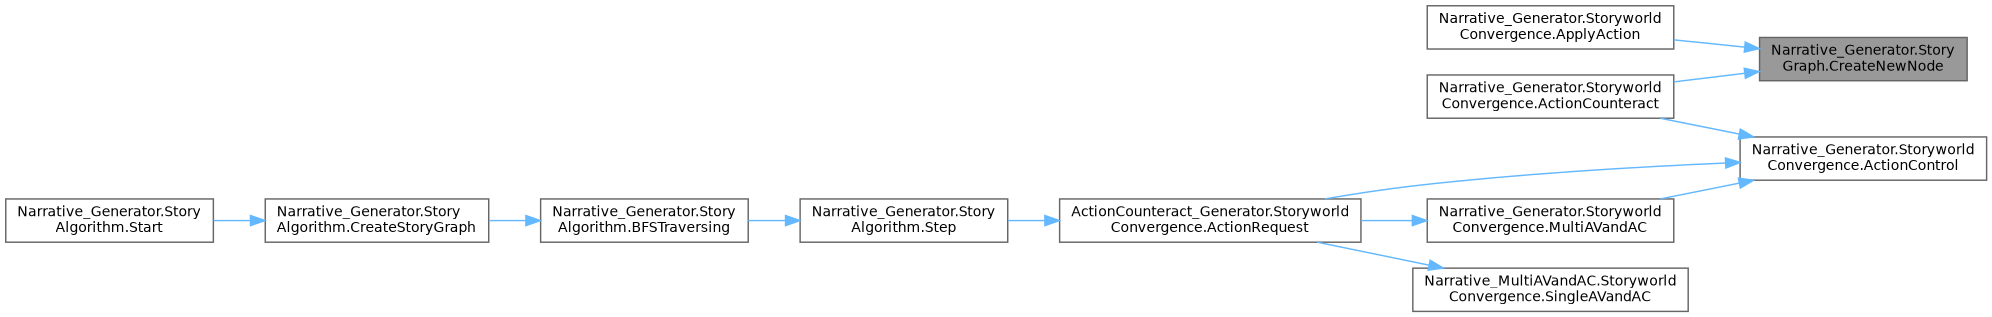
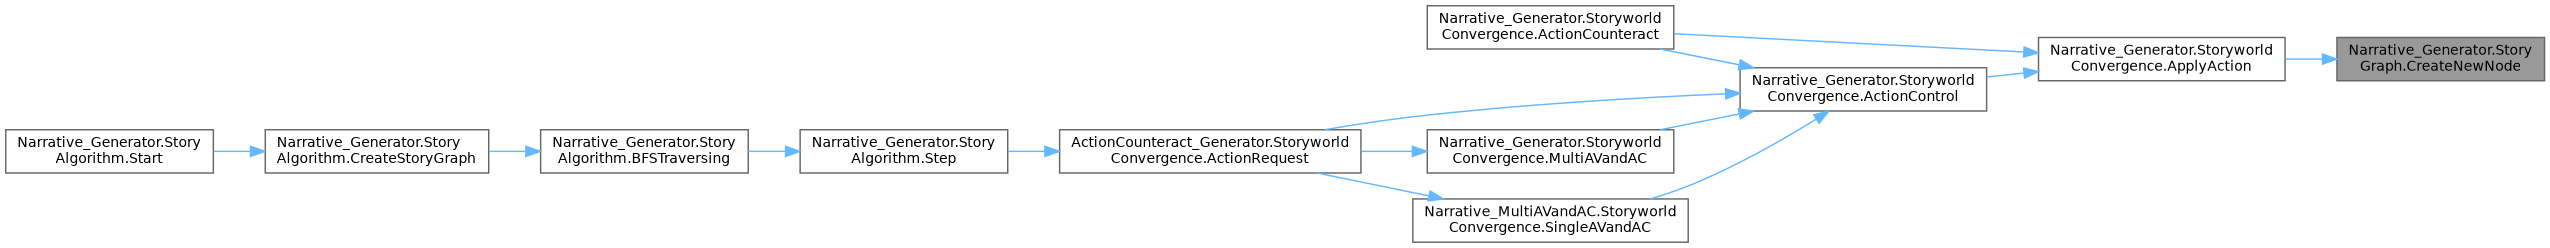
  digraph {
    rankdir=RL
    node [color=grey40 fillcolor=white fontname=Helvetica fontsize=10 shape=box style=filled]
    edge [color=steelblue1 dir=back fontname=Helvetica fontsize=10 labelfontname=Helvetica labelfontsize=10 style=solid]
    n1 [color=gray40 fillcolor=grey60 fontcolor=black height=0.2 label="Narrative_Generator.Story\lGraph.CreateNewNode" width=0.4]
    n2 [height=0.2 label="Narrative_Generator.Storyworld\lConvergence.ApplyAction" width=0.4]
    n3 [height=0.2 label="Narrative_Generator.Storyworld\lConvergence.ActionControl" width=0.4]
    n4 [height=0.2 label="Narrative_Generator.Storyworld\lConvergence.ActionCounteract" width=0.4]
    n5 [height=0.2 label="ActionCounteract_Generator.Storyworld\lConvergence.ActionRequest" width=0.4]
    n6 [height=0.2 label="Narrative_Generator.Storyworld\lConvergence.MultiAVandAC" width=0.4]
    n7 [height=0.2 label="Narrative_MultiAVandAC.Storyworld\lConvergence.SingleAVandAC" width=0.4]
    n8 [height=0.2 label="Narrative_Generator.Story\lAlgorithm.Step" width=0.4]
    n9 [height=0.2 label="Narrative_Generator.Story\lAlgorithm.BFSTraversing" width=0.4]
    n10 [height=0.2 label="Narrative_Generator.Story\lAlgorithm.CreateStoryGraph" width=0.4]
    n11 [height=0.2 label="Narrative_Generator.Story\lAlgorithm.Start" width=0.4]
    n1 -> n2
-   n1 -> n4
+   n2 -> n3
+   n2 -> n4
    n3 -> n4
    n3 -> n5
    n3 -> n6
+   n3 -> n7
    n5 -> n8
    n6 -> n5
    n7 -> n5
    n8 -> n9
    n9 -> n10
    n10 -> n11
  }
